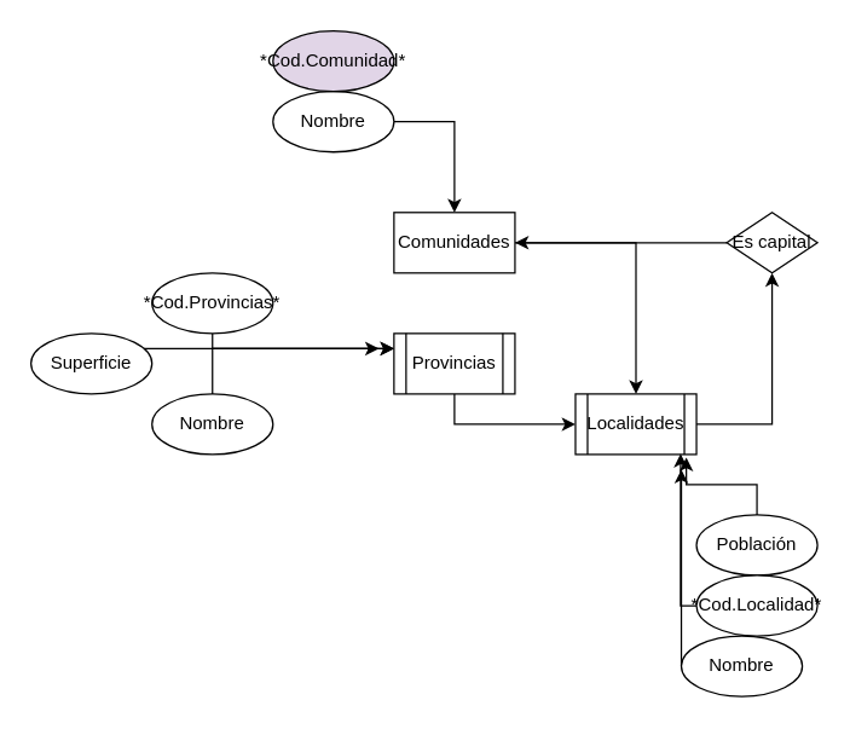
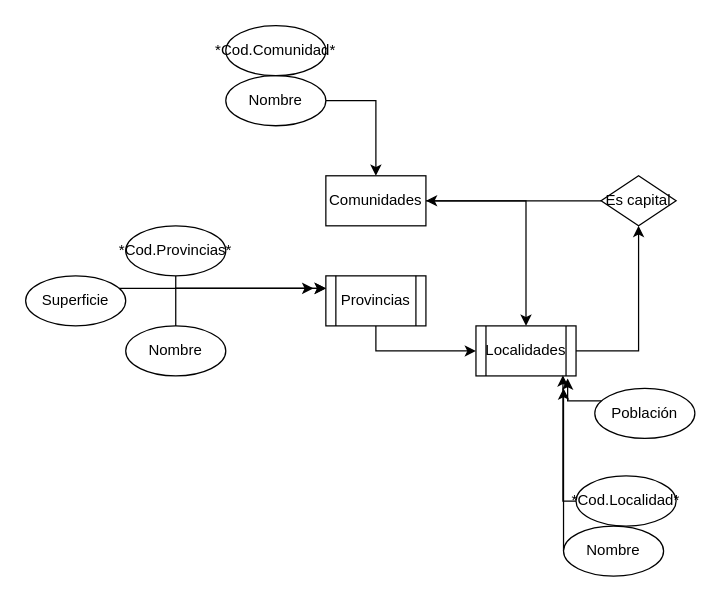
  <mxCell id="0" />
  <mxCell id="1" parent="0" />
  <mxCell id="2" style="edgeStyle=orthogonalEdgeStyle;rounded=0;orthogonalLoop=1;jettySize=auto;html=1;exitX=1;exitY=0.5;exitDx=0;exitDy=0;" parent="1" source="3" target="7" edge="1"><mxGeometry relative="1" as="geometry" /></mxCell>
  <mxCell id="3" value="Nombre&lt;br&gt;" style="ellipse;whiteSpace=wrap;html=1;" parent="1" vertex="1"><mxGeometry x="180" y="60" width="80" height="40" as="geometry" /></mxCell>
  <mxCell id="4" style="edgeStyle=orthogonalEdgeStyle;rounded=0;orthogonalLoop=1;jettySize=auto;html=1;entryX=0.916;entryY=1.05;entryDx=0;entryDy=0;entryPerimeter=0;" parent="1" source="5" target="11" edge="1"><mxGeometry relative="1" as="geometry"><Array as="points"><mxPoint x="500" y="320" /><mxPoint x="453" y="320" /></Array></mxGeometry></mxCell>
- <mxCell id="5" value="Población" style="ellipse;whiteSpace=wrap;html=1;" parent="1" vertex="1"><mxGeometry x="460" y="340" width="80" height="40" as="geometry" /></mxCell>
+ <mxCell id="5" value="Población" style="ellipse;whiteSpace=wrap;html=1;" parent="1" vertex="1"><mxGeometry x="475" y="310" width="80" height="40" as="geometry" /></mxCell>
  <mxCell id="6" style="edgeStyle=orthogonalEdgeStyle;rounded=0;orthogonalLoop=1;jettySize=auto;html=1;" parent="1" source="7" target="11" edge="1"><mxGeometry relative="1" as="geometry" /></mxCell>
  <mxCell id="7" value="Comunidades" style="rounded=0;whiteSpace=wrap;html=1;" parent="1" vertex="1"><mxGeometry x="260" y="140" width="80" height="40" as="geometry" /></mxCell>
  <mxCell id="8" style="edgeStyle=orthogonalEdgeStyle;rounded=0;orthogonalLoop=1;jettySize=auto;html=1;exitX=0.5;exitY=1;exitDx=0;exitDy=0;" parent="1" source="9" target="11" edge="1"><mxGeometry relative="1" as="geometry" /></mxCell>
  <mxCell id="9" value="Provincias" style="shape=process;whiteSpace=wrap;html=1;backgroundOutline=1;" parent="1" vertex="1"><mxGeometry x="260" y="220" width="80" height="40" as="geometry" /></mxCell>
  <mxCell id="10" style="edgeStyle=orthogonalEdgeStyle;rounded=0;orthogonalLoop=1;jettySize=auto;html=1;" parent="1" source="11" target="13" edge="1"><mxGeometry relative="1" as="geometry" /></mxCell>
  <mxCell id="11" value="Localidades" style="shape=process;whiteSpace=wrap;html=1;backgroundOutline=1;" parent="1" vertex="1"><mxGeometry x="380" y="260" width="80" height="40" as="geometry" /></mxCell>
  <mxCell id="12" style="edgeStyle=orthogonalEdgeStyle;rounded=0;orthogonalLoop=1;jettySize=auto;html=1;" parent="1" source="13" target="7" edge="1"><mxGeometry relative="1" as="geometry" /></mxCell>
  <mxCell id="13" value="Es capital" style="rhombus;whiteSpace=wrap;html=1;" parent="1" vertex="1"><mxGeometry x="480" y="140" width="60" height="40" as="geometry" /></mxCell>
- <mxCell id="14" value="*Cod.Comunidad*" style="ellipse;whiteSpace=wrap;html=1;fillColor=#e1d5e7;" parent="1" vertex="1"><mxGeometry x="180" y="20" width="80" height="40" as="geometry" /></mxCell>
+ <mxCell id="14" value="*Cod.Comunidad*" style="ellipse;whiteSpace=wrap;html=1;" parent="1" vertex="1"><mxGeometry x="180" y="20" width="80" height="40" as="geometry" /></mxCell>
  <mxCell id="15" style="edgeStyle=orthogonalEdgeStyle;rounded=0;orthogonalLoop=1;jettySize=auto;html=1;entryX=0;entryY=0.25;entryDx=0;entryDy=0;exitX=0.5;exitY=1;exitDx=0;exitDy=0;" parent="1" source="16" target="9" edge="1"><mxGeometry relative="1" as="geometry"><mxPoint x="140" y="230" as="sourcePoint" /><Array as="points"><mxPoint x="140" y="230" /></Array></mxGeometry></mxCell>
  <mxCell id="16" value="*Cod.Provincias*" style="ellipse;whiteSpace=wrap;html=1;" parent="1" vertex="1"><mxGeometry x="100" y="180" width="80" height="40" as="geometry" /></mxCell>
  <mxCell id="17" style="edgeStyle=orthogonalEdgeStyle;rounded=0;orthogonalLoop=1;jettySize=auto;html=1;entryX=0;entryY=0.25;entryDx=0;entryDy=0;" parent="1" source="18" target="9" edge="1"><mxGeometry relative="1" as="geometry"><Array as="points"><mxPoint x="150" y="230" /><mxPoint x="150" y="230" /></Array></mxGeometry></mxCell>
  <mxCell id="18" value="Superficie" style="ellipse;whiteSpace=wrap;html=1;" parent="1" vertex="1"><mxGeometry x="20" y="220" width="80" height="40" as="geometry" /></mxCell>
  <mxCell id="19" style="edgeStyle=orthogonalEdgeStyle;rounded=0;orthogonalLoop=1;jettySize=auto;html=1;exitX=0.5;exitY=0;exitDx=0;exitDy=0;" parent="1" source="20" edge="1"><mxGeometry relative="1" as="geometry"><mxPoint x="250" y="230" as="targetPoint" /><Array as="points"><mxPoint x="140" y="230" /></Array></mxGeometry></mxCell>
  <mxCell id="20" value="Nombre&lt;br&gt;" style="ellipse;whiteSpace=wrap;html=1;" parent="1" vertex="1"><mxGeometry x="100" y="260" width="80" height="40" as="geometry" /></mxCell>
  <mxCell id="21" style="edgeStyle=orthogonalEdgeStyle;rounded=0;orthogonalLoop=1;jettySize=auto;html=1;entryX=0.869;entryY=0.988;entryDx=0;entryDy=0;entryPerimeter=0;" parent="1" source="22" target="11" edge="1"><mxGeometry relative="1" as="geometry"><mxPoint x="450" y="310" as="targetPoint" /><Array as="points"><mxPoint x="450" y="400" /></Array></mxGeometry></mxCell>
  <mxCell id="22" value="*Cod.Localidad*" style="ellipse;whiteSpace=wrap;html=1;" parent="1" vertex="1"><mxGeometry x="460" y="380" width="80" height="40" as="geometry" /></mxCell>
  <mxCell id="23" style="edgeStyle=orthogonalEdgeStyle;rounded=0;orthogonalLoop=1;jettySize=auto;html=1;" parent="1" source="24" edge="1"><mxGeometry relative="1" as="geometry"><mxPoint x="450" y="310" as="targetPoint" /><Array as="points"><mxPoint x="460" y="440" /><mxPoint x="460" y="440" /></Array></mxGeometry></mxCell>
  <mxCell id="24" value="Nombre&lt;br&gt;" style="ellipse;whiteSpace=wrap;html=1;" parent="1" vertex="1"><mxGeometry x="450" y="420" width="80" height="40" as="geometry" /></mxCell>
